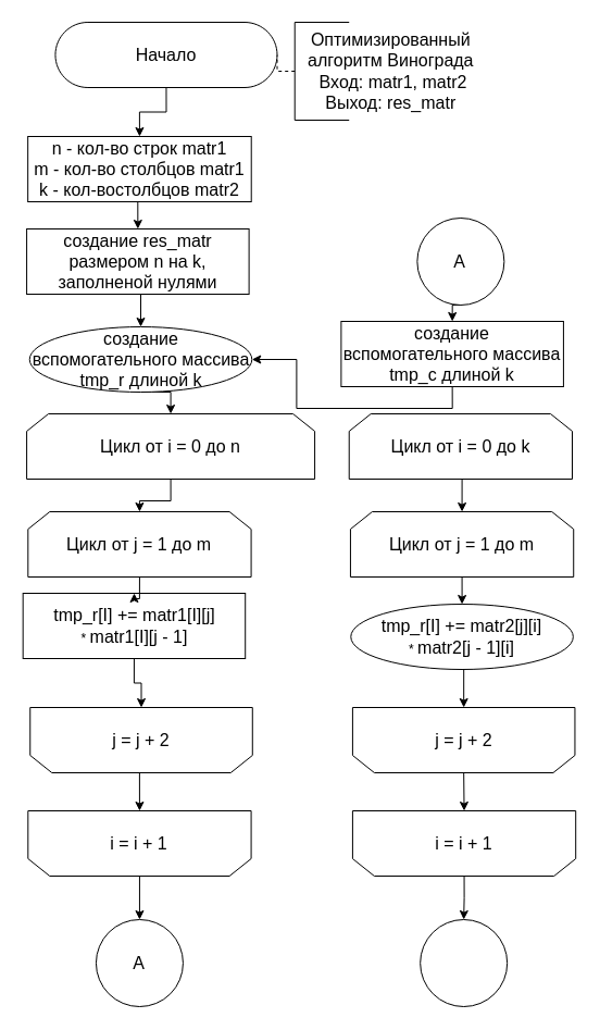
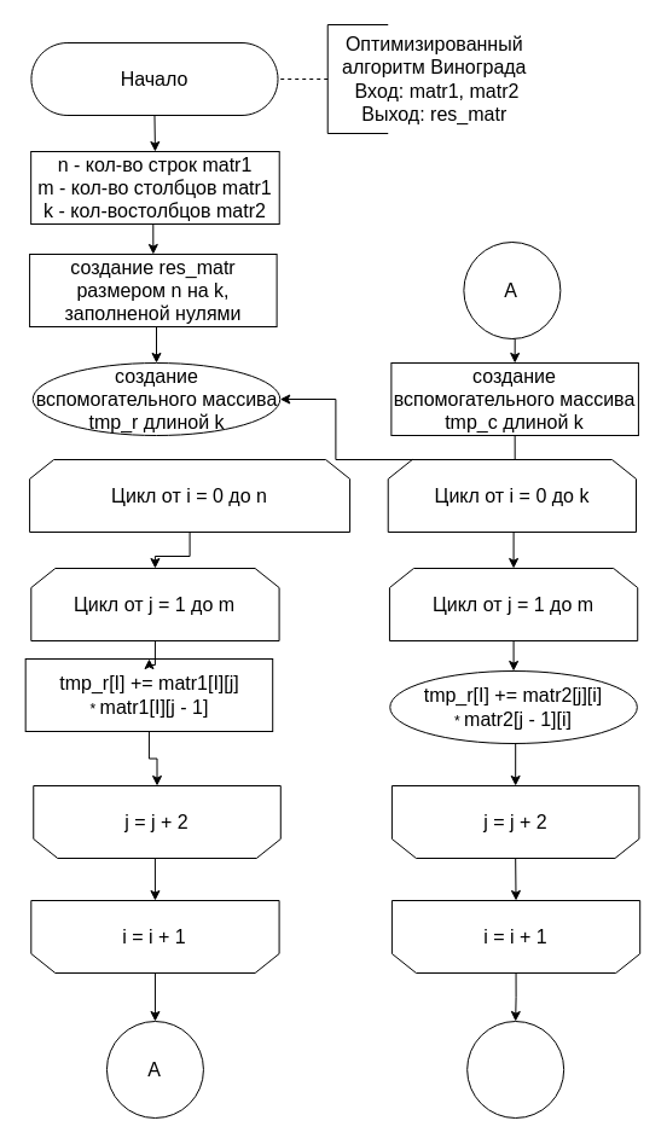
  <mxCell id="0" />
  <mxCell id="1" parent="0" />
  <mxCell id="2" style="edgeStyle=orthogonalEdgeStyle;rounded=0;orthogonalLoop=1;jettySize=auto;html=1;exitX=0.5;exitY=0.5;exitDx=0;exitDy=30;exitPerimeter=0;entryX=0.5;entryY=0;entryDx=0;entryDy=0;endArrow=classic;endFill=1;" edge="1" parent="1" source="3" target="18"><mxGeometry relative="1" as="geometry" /></mxCell>
- <mxCell id="3" value="&lt;font style=&quot;font-size: 16px&quot;&gt;Начало&lt;/font&gt;" style="html=1;dashed=0;whitespace=wrap;shape=mxgraph.dfd.start" vertex="1" parent="1"><mxGeometry x="50.44" y="20" width="204.06" height="60" as="geometry" /></mxCell>
+ <mxCell id="3" value="&lt;font style=&quot;font-size: 16px&quot;&gt;Начало&lt;/font&gt;" style="html=1;dashed=0;whitespace=wrap;shape=mxgraph.dfd.start" vertex="1" parent="1"><mxGeometry x="25.44" y="35" width="204.06" height="60" as="geometry" /></mxCell>
  <mxCell id="4" style="edgeStyle=orthogonalEdgeStyle;rounded=0;orthogonalLoop=1;jettySize=auto;html=1;exitX=0.5;exitY=1;exitDx=0;exitDy=0;entryX=0.5;entryY=1;entryDx=0;entryDy=0;fontSize=16;" edge="1" parent="1" source="5" target="11"><mxGeometry relative="1" as="geometry" /></mxCell>
  <mxCell id="5" value="&lt;font&gt;&lt;font size=&quot;3&quot;&gt;tmp_r[I] += matr1[I][j]&lt;br&gt;&lt;/font&gt;*&amp;nbsp;&lt;span style=&quot;font-size: medium&quot;&gt;matr1[I][j - 1]&lt;/span&gt;&lt;br&gt;&lt;/font&gt;" style="rounded=0;whiteSpace=wrap;html=1;shadow=0;glass=0;sketch=0;strokeWidth=1;gradientColor=none;" vertex="1" parent="1"><mxGeometry x="20.67" y="545" width="204.53" height="60" as="geometry" /></mxCell>
  <mxCell id="6" style="edgeStyle=orthogonalEdgeStyle;rounded=0;orthogonalLoop=1;jettySize=auto;html=1;exitX=0.5;exitY=1;exitDx=0;exitDy=0;entryX=0.5;entryY=0;entryDx=0;entryDy=0;" edge="1" parent="1" source="7" target="9"><mxGeometry relative="1" as="geometry" /></mxCell>
  <mxCell id="7" value="&lt;font style=&quot;font-size: 16px&quot;&gt;Цикл от i = 0 до n&lt;/font&gt;" style="shape=loopLimit;whiteSpace=wrap;html=1;strokeWidth=1;" vertex="1" parent="1"><mxGeometry x="24.08" y="380" width="265" height="60" as="geometry" /></mxCell>
  <mxCell id="8" style="edgeStyle=orthogonalEdgeStyle;rounded=0;orthogonalLoop=1;jettySize=auto;html=1;exitX=0.5;exitY=1;exitDx=0;exitDy=0;fontSize=16;" edge="1" parent="1" source="9" target="5"><mxGeometry relative="1" as="geometry" /></mxCell>
  <mxCell id="9" value="&lt;font style=&quot;font-size: 16px&quot;&gt;Цикл от j = 1 до m&lt;br&gt;&lt;/font&gt;" style="shape=loopLimit;whiteSpace=wrap;html=1;strokeWidth=1;" vertex="1" parent="1"><mxGeometry x="25.3" y="470" width="205.28" height="60" as="geometry" /></mxCell>
  <mxCell id="10" style="edgeStyle=orthogonalEdgeStyle;rounded=0;orthogonalLoop=1;jettySize=auto;html=1;exitX=0.5;exitY=0;exitDx=0;exitDy=0;entryX=0.5;entryY=1;entryDx=0;entryDy=0;" edge="1" parent="1" source="11" target="13"><mxGeometry relative="1" as="geometry" /></mxCell>
  <mxCell id="11" value="&lt;font style=&quot;font-size: 16px&quot;&gt;j = j + 2&lt;br&gt;&lt;/font&gt;" style="shape=loopLimit;whiteSpace=wrap;html=1;strokeWidth=1;direction=west;" vertex="1" parent="1"><mxGeometry x="27.27" y="650" width="204.53" height="60" as="geometry" /></mxCell>
  <mxCell id="12" style="edgeStyle=orthogonalEdgeStyle;rounded=0;orthogonalLoop=1;jettySize=auto;html=1;exitX=0.5;exitY=0;exitDx=0;exitDy=0;fontSize=16;" edge="1" parent="1" source="13" target="21"><mxGeometry relative="1" as="geometry" /></mxCell>
  <mxCell id="13" value="&lt;font style=&quot;font-size: 16px&quot;&gt;i = i + 1&lt;/font&gt;" style="shape=loopLimit;whiteSpace=wrap;html=1;strokeWidth=1;direction=west;" vertex="1" parent="1"><mxGeometry x="25.3" y="745" width="205.28" height="60" as="geometry" /></mxCell>
  <mxCell id="14" style="edgeStyle=orthogonalEdgeStyle;rounded=0;orthogonalLoop=1;jettySize=auto;html=1;exitX=0;exitY=0.5;exitDx=0;exitDy=0;exitPerimeter=0;entryX=1;entryY=0.5;entryDx=0;entryDy=0;entryPerimeter=0;dashed=1;endArrow=none;endFill=0;" edge="1" parent="1" source="15" target="3"><mxGeometry relative="1" as="geometry" /></mxCell>
  <mxCell id="15" value="" style="strokeWidth=1;html=1;shape=mxgraph.flowchart.annotation_1;align=left;pointerEvents=1;" vertex="1" parent="1"><mxGeometry x="270.72" y="20" width="50" height="90" as="geometry" /></mxCell>
  <mxCell id="16" value="&lt;div&gt;&lt;font size=&quot;3&quot;&gt;Оптимизированный&amp;nbsp;&lt;/font&gt;&lt;/div&gt;&lt;div&gt;&lt;font size=&quot;3&quot;&gt;а&lt;/font&gt;&lt;span style=&quot;font-size: medium&quot;&gt;лгоритм Винограда&amp;nbsp;&lt;/span&gt;&lt;/div&gt;&lt;font&gt;&lt;div style=&quot;font-size: 16px&quot;&gt;Вход: matr1, matr2&lt;/div&gt;&lt;div&gt;&lt;div&gt;&lt;font size=&quot;3&quot;&gt;Выход: res_matr&amp;nbsp;&lt;/font&gt;&lt;/div&gt;&lt;/div&gt;&lt;/font&gt;" style="text;html=1;align=center;verticalAlign=middle;resizable=0;points=[];autosize=1;strokeColor=none;fillColor=none;" vertex="1" parent="1"><mxGeometry x="270.72" y="35" width="180" height="60" as="geometry" /></mxCell>
  <mxCell id="17" style="edgeStyle=orthogonalEdgeStyle;rounded=0;orthogonalLoop=1;jettySize=auto;html=1;exitX=0.5;exitY=1;exitDx=0;exitDy=0;entryX=0.5;entryY=0;entryDx=0;entryDy=0;" edge="1" parent="1" source="18" target="40"><mxGeometry relative="1" as="geometry" /></mxCell>
  <mxCell id="18" value="&lt;font style=&quot;font-size: 16px&quot;&gt;n - кол-во строк&amp;nbsp;&lt;span&gt;matr1&lt;/span&gt;&lt;br&gt;m - кол-во столбцов&amp;nbsp;&lt;span&gt;matr1&lt;/span&gt;&lt;br&gt;k - кол-востолбцов&amp;nbsp;&lt;span&gt;matr2&lt;/span&gt;&lt;br&gt;&lt;/font&gt;" style="rounded=0;whiteSpace=wrap;html=1;shadow=0;glass=0;sketch=0;strokeWidth=1;gradientColor=none;" vertex="1" parent="1"><mxGeometry x="25.16" y="125" width="205.56" height="60" as="geometry" /></mxCell>
- <mxCell id="19" style="edgeStyle=orthogonalEdgeStyle;rounded=0;orthogonalLoop=1;jettySize=auto;html=1;exitX=0.5;exitY=1;exitDx=0;exitDy=0;entryX=0.5;entryY=0;entryDx=0;entryDy=0;" edge="1" parent="1" source="20" target="7"><mxGeometry relative="1" as="geometry" /></mxCell>
  <mxCell id="20" value="&lt;font&gt;&lt;font size=&quot;3&quot;&gt;создание вспомогательного массива tmp_r&amp;nbsp;длиной k&lt;/font&gt;&lt;br&gt;&lt;/font&gt;" style="ellipse;whiteSpace=wrap;html=1;shadow=0;glass=0;sketch=0;strokeWidth=1;gradientColor=none;" vertex="1" parent="1"><mxGeometry x="26.75" y="300" width="204.53" height="60" as="geometry" /></mxCell>
  <mxCell id="21" value="" style="ellipse;whiteSpace=wrap;html=1;aspect=fixed;" vertex="1" parent="1"><mxGeometry x="87.94" y="845" width="80" height="80" as="geometry" /></mxCell>
  <mxCell id="22" value="&lt;font style=&quot;font-size: 16px&quot;&gt;A&lt;/font&gt;" style="text;html=1;align=center;verticalAlign=middle;resizable=0;points=[];autosize=1;strokeColor=none;fillColor=none;" vertex="1" parent="1"><mxGeometry x="111.72" y="875" width="30" height="20" as="geometry" /></mxCell>
  <mxCell id="23" style="edgeStyle=orthogonalEdgeStyle;rounded=0;orthogonalLoop=1;jettySize=auto;html=1;exitX=0.5;exitY=1;exitDx=0;exitDy=0;entryX=0.5;entryY=1;entryDx=0;entryDy=0;fontSize=16;" edge="1" parent="1" source="24" target="30"><mxGeometry relative="1" as="geometry" /></mxCell>
  <mxCell id="24" value="&lt;font&gt;&lt;font size=&quot;3&quot;&gt;tmp_r[I] += matr2[j][i]&lt;br&gt;&lt;/font&gt;*&amp;nbsp;&lt;span style=&quot;font-size: medium&quot;&gt;matr2[j - 1][i]&lt;/span&gt;&lt;br&gt;&lt;/font&gt;" style="ellipse;whiteSpace=wrap;html=1;shadow=0;glass=0;sketch=0;strokeWidth=1;gradientColor=none;" vertex="1" parent="1"><mxGeometry x="322.31" y="555" width="204.53" height="60" as="geometry" /></mxCell>
  <mxCell id="25" style="edgeStyle=orthogonalEdgeStyle;rounded=0;orthogonalLoop=1;jettySize=auto;html=1;exitX=0.5;exitY=1;exitDx=0;exitDy=0;entryX=0.5;entryY=0;entryDx=0;entryDy=0;" edge="1" parent="1" source="26" target="28"><mxGeometry relative="1" as="geometry" /></mxCell>
  <mxCell id="26" value="&lt;font style=&quot;font-size: 16px&quot;&gt;Цикл от i = 0 до k&lt;/font&gt;" style="shape=loopLimit;whiteSpace=wrap;html=1;strokeWidth=1;" vertex="1" parent="1"><mxGeometry x="320.72" y="380" width="205.28" height="60" as="geometry" /></mxCell>
  <mxCell id="27" style="edgeStyle=orthogonalEdgeStyle;rounded=0;orthogonalLoop=1;jettySize=auto;html=1;exitX=0.5;exitY=1;exitDx=0;exitDy=0;fontSize=16;" edge="1" parent="1" source="28" target="24"><mxGeometry relative="1" as="geometry" /></mxCell>
  <mxCell id="28" value="&lt;font style=&quot;font-size: 16px&quot;&gt;Цикл от j = 1 до m&lt;br&gt;&lt;/font&gt;" style="shape=loopLimit;whiteSpace=wrap;html=1;strokeWidth=1;" vertex="1" parent="1"><mxGeometry x="321.94" y="470" width="205.28" height="60" as="geometry" /></mxCell>
  <mxCell id="29" style="edgeStyle=orthogonalEdgeStyle;rounded=0;orthogonalLoop=1;jettySize=auto;html=1;exitX=0.5;exitY=0;exitDx=0;exitDy=0;entryX=0.5;entryY=1;entryDx=0;entryDy=0;" edge="1" parent="1" source="30" target="32"><mxGeometry relative="1" as="geometry" /></mxCell>
  <mxCell id="30" value="&lt;font style=&quot;font-size: 16px&quot;&gt;j = j + 2&lt;br&gt;&lt;/font&gt;" style="shape=loopLimit;whiteSpace=wrap;html=1;strokeWidth=1;direction=west;" vertex="1" parent="1"><mxGeometry x="323.91" y="650" width="204.53" height="60" as="geometry" /></mxCell>
  <mxCell id="31" style="edgeStyle=orthogonalEdgeStyle;rounded=0;orthogonalLoop=1;jettySize=auto;html=1;exitX=0.5;exitY=0;exitDx=0;exitDy=0;entryX=0.5;entryY=0;entryDx=0;entryDy=0;fontSize=16;" edge="1" parent="1" source="32" target="35"><mxGeometry relative="1" as="geometry" /></mxCell>
  <mxCell id="32" value="&lt;font style=&quot;font-size: 16px&quot;&gt;i = i + 1&lt;/font&gt;" style="shape=loopLimit;whiteSpace=wrap;html=1;strokeWidth=1;direction=west;" vertex="1" parent="1"><mxGeometry x="323.91" y="745" width="205.28" height="60" as="geometry" /></mxCell>
  <mxCell id="33" style="edgeStyle=orthogonalEdgeStyle;rounded=0;orthogonalLoop=1;jettySize=auto;html=1;exitX=0.5;exitY=1;exitDx=0;exitDy=0;" edge="1" parent="1" source="34" target="20"><mxGeometry relative="1" as="geometry" /></mxCell>
- <mxCell id="34" value="&lt;font&gt;&lt;font size=&quot;3&quot;&gt;создание вспомогательного массива tmp_с длиной k&lt;/font&gt;&lt;br&gt;&lt;/font&gt;" style="rounded=0;whiteSpace=wrap;html=1;shadow=0;glass=0;sketch=0;strokeWidth=1;gradientColor=none;" vertex="1" parent="1"><mxGeometry x="313.39" y="295" width="204.53" height="60" as="geometry" /></mxCell>
+ <mxCell id="34" value="&lt;font&gt;&lt;font size=&quot;3&quot;&gt;создание вспомогательного массива tmp_с длиной k&lt;/font&gt;&lt;br&gt;&lt;/font&gt;" style="rounded=0;whiteSpace=wrap;html=1;shadow=0;glass=0;sketch=0;strokeWidth=1;gradientColor=none;" vertex="1" parent="1"><mxGeometry x="323.39" y="300" width="204.53" height="60" as="geometry" /></mxCell>
  <mxCell id="35" value="" style="ellipse;whiteSpace=wrap;html=1;aspect=fixed;" vertex="1" parent="1"><mxGeometry x="386.17" y="845" width="80" height="80" as="geometry" /></mxCell>
  <mxCell id="36" style="edgeStyle=orthogonalEdgeStyle;rounded=0;orthogonalLoop=1;jettySize=auto;html=1;exitX=0.5;exitY=1;exitDx=0;exitDy=0;entryX=0.5;entryY=0;entryDx=0;entryDy=0;fontSize=16;" edge="1" parent="1" source="37" target="34"><mxGeometry relative="1" as="geometry" /></mxCell>
  <mxCell id="37" value="" style="ellipse;whiteSpace=wrap;html=1;aspect=fixed;" vertex="1" parent="1"><mxGeometry x="383.36" y="200" width="80" height="80" as="geometry" /></mxCell>
  <mxCell id="38" value="&lt;font style=&quot;font-size: 16px&quot;&gt;A&lt;/font&gt;" style="text;html=1;align=center;verticalAlign=middle;resizable=0;points=[];autosize=1;strokeColor=none;fillColor=none;" vertex="1" parent="1"><mxGeometry x="407.14" y="230" width="30" height="20" as="geometry" /></mxCell>
  <mxCell id="39" style="edgeStyle=orthogonalEdgeStyle;rounded=0;orthogonalLoop=1;jettySize=auto;html=1;exitX=0.5;exitY=1;exitDx=0;exitDy=0;entryX=0.5;entryY=0;entryDx=0;entryDy=0;" edge="1" parent="1" source="40" target="20"><mxGeometry relative="1" as="geometry" /></mxCell>
  <mxCell id="40" value="&lt;font&gt;&lt;font size=&quot;3&quot;&gt;создание res_matr размером n на k, заполненой нулями&lt;/font&gt;&lt;br&gt;&lt;/font&gt;" style="rounded=0;whiteSpace=wrap;html=1;shadow=0;glass=0;sketch=0;strokeWidth=1;gradientColor=none;" vertex="1" parent="1"><mxGeometry x="24.08" y="210" width="204.53" height="60" as="geometry" /></mxCell>
